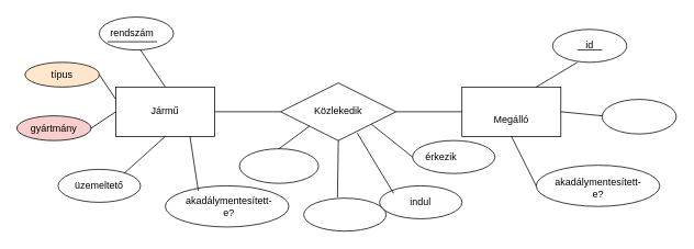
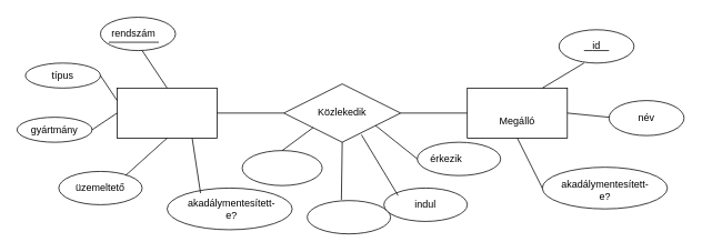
  <mxCell id="0" />
  <mxCell id="1" parent="0" />
  <mxCell id="2" value="" style="ellipse;whiteSpace=wrap;html=1;" vertex="1" parent="1"><mxGeometry x="120" y="20" width="90" height="40" as="geometry" /></mxCell>
  <mxCell id="3" value="" style="rhombus;whiteSpace=wrap;html=1;" parent="1" vertex="1"><mxGeometry x="340" y="100" width="140" height="70" as="geometry" /></mxCell>
  <mxCell id="4" value="&lt;div&gt;Közlekedik&lt;br&gt;&lt;/div&gt;" style="text;html=1;align=center;verticalAlign=middle;whiteSpace=wrap;rounded=0;" parent="1" vertex="1"><mxGeometry x="380" y="120" width="60" height="30" as="geometry" /></mxCell>
  <mxCell id="5" value="" style="rounded=0;whiteSpace=wrap;html=1;" parent="1" vertex="1"><mxGeometry x="140" y="105" width="120" height="60" as="geometry" /></mxCell>
  <mxCell id="6" value="" style="rounded=0;whiteSpace=wrap;html=1;" parent="1" vertex="1"><mxGeometry x="560" y="105" width="120" height="60" as="geometry" /></mxCell>
- <mxCell id="7" value="Jármű" style="text;html=1;align=center;verticalAlign=middle;whiteSpace=wrap;rounded=0;" parent="1" vertex="1"><mxGeometry x="170" y="120" width="60" height="30" as="geometry" /></mxCell>
  <mxCell id="8" value="Megálló" style="text;html=1;align=center;verticalAlign=middle;whiteSpace=wrap;rounded=0;" parent="1" vertex="1"><mxGeometry x="590" y="130" width="60" height="30" as="geometry" /></mxCell>
  <mxCell id="9" value="" style="endArrow=none;html=1;rounded=0;entryX=0;entryY=0.5;entryDx=0;entryDy=0;exitX=1;exitY=0.5;exitDx=0;exitDy=0;" parent="1" source="5" target="3" edge="1"><mxGeometry width="50" height="50" relative="1" as="geometry"><mxPoint x="260" y="140" as="sourcePoint" /><mxPoint x="310" y="90" as="targetPoint" /></mxGeometry></mxCell>
  <mxCell id="10" value="" style="endArrow=none;html=1;rounded=0;entryX=0;entryY=0.5;entryDx=0;entryDy=0;exitX=1;exitY=0.5;exitDx=0;exitDy=0;" parent="1" source="3" target="6" edge="1"><mxGeometry width="50" height="50" relative="1" as="geometry"><mxPoint x="480" y="130" as="sourcePoint" /><mxPoint x="530" y="80" as="targetPoint" /></mxGeometry></mxCell>
  <mxCell id="11" value="" style="ellipse;whiteSpace=wrap;html=1;" parent="1" vertex="1"><mxGeometry x="368" y="240" width="100" height="40" as="geometry" /></mxCell>
- <mxCell id="12" value="típus" style="ellipse;whiteSpace=wrap;html=1;fillColor=#ffe6cc;" parent="1" vertex="1"><mxGeometry x="30" y="75" width="90" height="30" as="geometry" /></mxCell>
- <mxCell id="13" value="gyártmány" style="ellipse;whiteSpace=wrap;html=1;fillColor=#f8cecc;" parent="1" vertex="1"><mxGeometry x="20" y="140" width="90" height="30" as="geometry" /></mxCell>
+ <mxCell id="12" value="típus" style="ellipse;whiteSpace=wrap;html=1;" parent="1" vertex="1"><mxGeometry x="30" y="75" width="90" height="30" as="geometry" /></mxCell>
+ <mxCell id="13" value="gyártmány" style="ellipse;whiteSpace=wrap;html=1;" parent="1" vertex="1"><mxGeometry x="20" y="140" width="90" height="30" as="geometry" /></mxCell>
  <mxCell id="14" value="" style="ellipse;whiteSpace=wrap;html=1;" parent="1" vertex="1"><mxGeometry x="70" y="205" width="100" height="40" as="geometry" /></mxCell>
  <mxCell id="15" value="üzemeltető" style="text;html=1;align=center;verticalAlign=middle;whiteSpace=wrap;rounded=0;" parent="1" vertex="1"><mxGeometry x="90" y="210" width="60" height="30" as="geometry" /></mxCell>
  <mxCell id="16" value="" style="endArrow=none;html=1;rounded=0;entryX=0;entryY=0.25;entryDx=0;entryDy=0;" parent="1" target="5" edge="1"><mxGeometry width="50" height="50" relative="1" as="geometry"><mxPoint x="120" y="90" as="sourcePoint" /><mxPoint x="170" y="40" as="targetPoint" /></mxGeometry></mxCell>
  <mxCell id="17" value="" style="endArrow=none;html=1;rounded=0;entryX=0;entryY=0.5;entryDx=0;entryDy=0;" parent="1" target="5" edge="1"><mxGeometry width="50" height="50" relative="1" as="geometry"><mxPoint x="110" y="155" as="sourcePoint" /><mxPoint x="160" y="105" as="targetPoint" /></mxGeometry></mxCell>
  <mxCell id="18" value="" style="endArrow=none;html=1;rounded=0;entryX=0.5;entryY=1;entryDx=0;entryDy=0;" parent="1" target="5" edge="1"><mxGeometry width="50" height="50" relative="1" as="geometry"><mxPoint x="150" y="210" as="sourcePoint" /><mxPoint x="200" y="160" as="targetPoint" /></mxGeometry></mxCell>
  <mxCell id="19" value="" style="endArrow=none;html=1;rounded=0;exitX=0.5;exitY=0;exitDx=0;exitDy=0;" parent="1" source="5" edge="1"><mxGeometry width="50" height="50" relative="1" as="geometry"><mxPoint x="120" y="110" as="sourcePoint" /><mxPoint x="170" y="60" as="targetPoint" /></mxGeometry></mxCell>
  <mxCell id="20" value="" style="endArrow=none;html=1;rounded=0;" parent="1" edge="1"><mxGeometry width="50" height="50" relative="1" as="geometry"><mxPoint x="130" y="50" as="sourcePoint" /><mxPoint x="190" y="50" as="targetPoint" /><Array as="points"><mxPoint x="170" y="50" /></Array></mxGeometry></mxCell>
  <mxCell id="21" value="" style="ellipse;whiteSpace=wrap;html=1;" parent="1" vertex="1"><mxGeometry x="670" y="35" width="90" height="40" as="geometry" /></mxCell>
  <mxCell id="22" value="" style="ellipse;whiteSpace=wrap;html=1;" parent="1" vertex="1"><mxGeometry x="730" y="120" width="90" height="42" as="geometry" /></mxCell>
  <mxCell id="23" value="" style="ellipse;whiteSpace=wrap;html=1;" parent="1" vertex="1"><mxGeometry x="650" y="200" width="150" height="50" as="geometry" /></mxCell>
  <mxCell id="24" value="id" style="text;html=1;align=center;verticalAlign=middle;whiteSpace=wrap;rounded=0;strokeColor=none;" parent="1" vertex="1"><mxGeometry x="685" y="40" width="60" height="30" as="geometry" /></mxCell>
+ <mxCell id="25" value="név" style="text;html=1;align=center;verticalAlign=middle;whiteSpace=wrap;rounded=0;" parent="1" vertex="1"><mxGeometry x="745" y="126" width="60" height="30" as="geometry" /></mxCell>
  <mxCell id="26" value="akadálymentesített-e?" style="text;html=1;align=center;verticalAlign=middle;whiteSpace=wrap;rounded=0;" parent="1" vertex="1"><mxGeometry x="687.5" y="210" width="75" height="35" as="geometry" /></mxCell>
  <mxCell id="27" value="" style="endArrow=none;html=1;rounded=0;exitX=0;exitY=0.5;exitDx=0;exitDy=0;entryX=0.5;entryY=1;entryDx=0;entryDy=0;" parent="1" source="23" target="6" edge="1"><mxGeometry width="50" height="50" relative="1" as="geometry"><mxPoint x="560" y="240" as="sourcePoint" /><mxPoint x="620" y="170" as="targetPoint" /></mxGeometry></mxCell>
  <mxCell id="28" value="" style="endArrow=none;html=1;rounded=0;exitX=0.75;exitY=0;exitDx=0;exitDy=0;" parent="1" source="6" edge="1"><mxGeometry width="50" height="50" relative="1" as="geometry"><mxPoint x="680" y="100" as="sourcePoint" /><mxPoint x="700" y="75" as="targetPoint" /></mxGeometry></mxCell>
  <mxCell id="29" value="" style="endArrow=none;html=1;rounded=0;exitX=1;exitY=0.5;exitDx=0;exitDy=0;" parent="1" source="6" edge="1"><mxGeometry width="50" height="50" relative="1" as="geometry"><mxPoint x="680" y="190" as="sourcePoint" /><mxPoint x="730" y="140" as="targetPoint" /></mxGeometry></mxCell>
  <mxCell id="30" value="" style="ellipse;whiteSpace=wrap;html=1;" parent="1" vertex="1"><mxGeometry x="290" y="180" width="96" height="42" as="geometry" /></mxCell>
  <mxCell id="31" value="" style="ellipse;whiteSpace=wrap;html=1;" parent="1" vertex="1"><mxGeometry x="500" y="170" width="100" height="40" as="geometry" /></mxCell>
  <mxCell id="32" value="érkezik" style="text;html=1;align=center;verticalAlign=middle;whiteSpace=wrap;rounded=0;" parent="1" vertex="1"><mxGeometry x="505" y="175" width="60" height="30" as="geometry" /></mxCell>
  <mxCell id="33" value="" style="endArrow=none;html=1;rounded=0;exitX=0.5;exitY=0;exitDx=0;exitDy=0;entryX=0;entryY=1;entryDx=0;entryDy=0;" parent="1" source="30" target="3" edge="1"><mxGeometry width="50" height="50" relative="1" as="geometry"><mxPoint x="360" y="190" as="sourcePoint" /><mxPoint x="380" y="150" as="targetPoint" /></mxGeometry></mxCell>
  <mxCell id="34" value="" style="endArrow=none;html=1;rounded=0;exitX=0;exitY=0.5;exitDx=0;exitDy=0;" parent="1" source="31" edge="1"><mxGeometry width="50" height="50" relative="1" as="geometry"><mxPoint x="490" y="180" as="sourcePoint" /><mxPoint x="450" y="150" as="targetPoint" /></mxGeometry></mxCell>
  <mxCell id="35" value="" style="endArrow=none;html=1;rounded=0;entryX=0.5;entryY=1;entryDx=0;entryDy=0;exitX=0.41;exitY=-0.025;exitDx=0;exitDy=0;exitPerimeter=0;" edge="1" parent="1" source="11" target="3"><mxGeometry width="50" height="50" relative="1" as="geometry"><mxPoint x="399" y="240" as="sourcePoint" /><mxPoint x="449" y="190" as="targetPoint" /></mxGeometry></mxCell>
  <mxCell id="36" value="rendszám" style="text;html=1;align=center;verticalAlign=middle;whiteSpace=wrap;rounded=0;" vertex="1" parent="1"><mxGeometry x="130" y="25" width="60" height="30" as="geometry" /></mxCell>
  <mxCell id="37" value="" style="endArrow=none;html=1;rounded=0;" edge="1" parent="1"><mxGeometry width="50" height="50" relative="1" as="geometry"><mxPoint x="700" y="60" as="sourcePoint" /><mxPoint x="730" y="60" as="targetPoint" /><Array as="points"><mxPoint x="710" y="60" /></Array></mxGeometry></mxCell>
  <mxCell id="38" value="" style="ellipse;whiteSpace=wrap;html=1;" vertex="1" parent="1"><mxGeometry x="460" y="225" width="100" height="40" as="geometry" /></mxCell>
  <mxCell id="39" value="indul" style="text;html=1;align=center;verticalAlign=middle;whiteSpace=wrap;rounded=0;" vertex="1" parent="1"><mxGeometry x="480" y="230" width="60" height="30" as="geometry" /></mxCell>
  <mxCell id="40" value="" style="endArrow=none;html=1;rounded=0;exitX=0;exitY=0.5;exitDx=0;exitDy=0;entryX=0.664;entryY=0.871;entryDx=0;entryDy=0;entryPerimeter=0;" edge="1" parent="1" target="3"><mxGeometry width="50" height="50" relative="1" as="geometry"><mxPoint x="477" y="234.03" as="sourcePoint" /><mxPoint x="448" y="150" as="targetPoint" /></mxGeometry></mxCell>
  <mxCell id="41" value="" style="ellipse;whiteSpace=wrap;html=1;" vertex="1" parent="1"><mxGeometry x="200" y="225" width="150" height="50" as="geometry" /></mxCell>
  <mxCell id="42" value="akadálymentesített-e?" style="text;html=1;align=center;verticalAlign=middle;whiteSpace=wrap;rounded=0;" vertex="1" parent="1"><mxGeometry x="240" y="232.5" width="75" height="35" as="geometry" /></mxCell>
  <mxCell id="43" value="" style="endArrow=none;html=1;rounded=0;entryX=0.75;entryY=1;entryDx=0;entryDy=0;exitX=0.267;exitY=0.12;exitDx=0;exitDy=0;exitPerimeter=0;" edge="1" parent="1" source="41" target="5"><mxGeometry width="50" height="50" relative="1" as="geometry"><mxPoint x="240" y="220" as="sourcePoint" /><mxPoint x="160" y="240" as="targetPoint" /></mxGeometry></mxCell>
